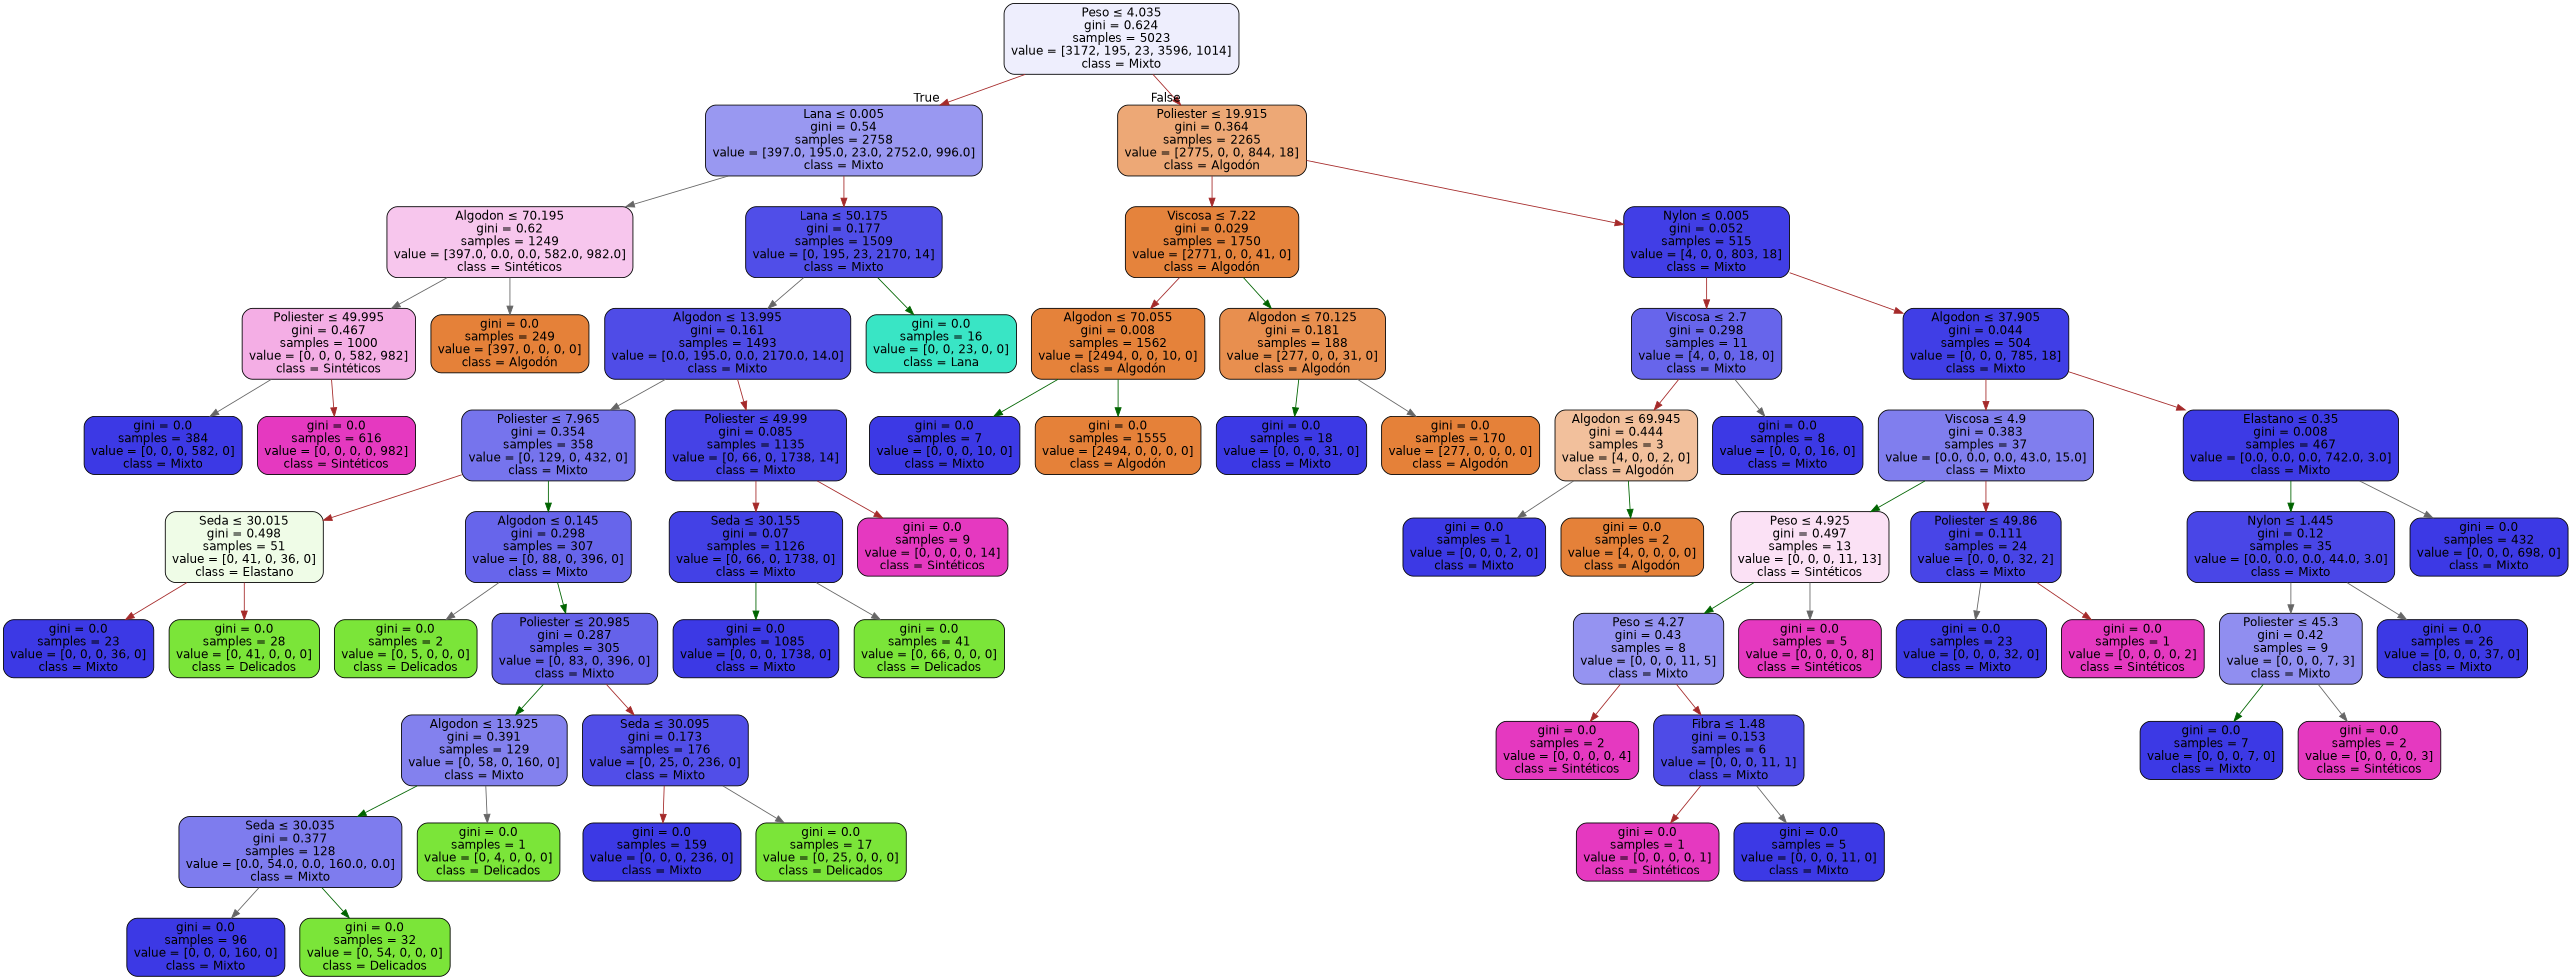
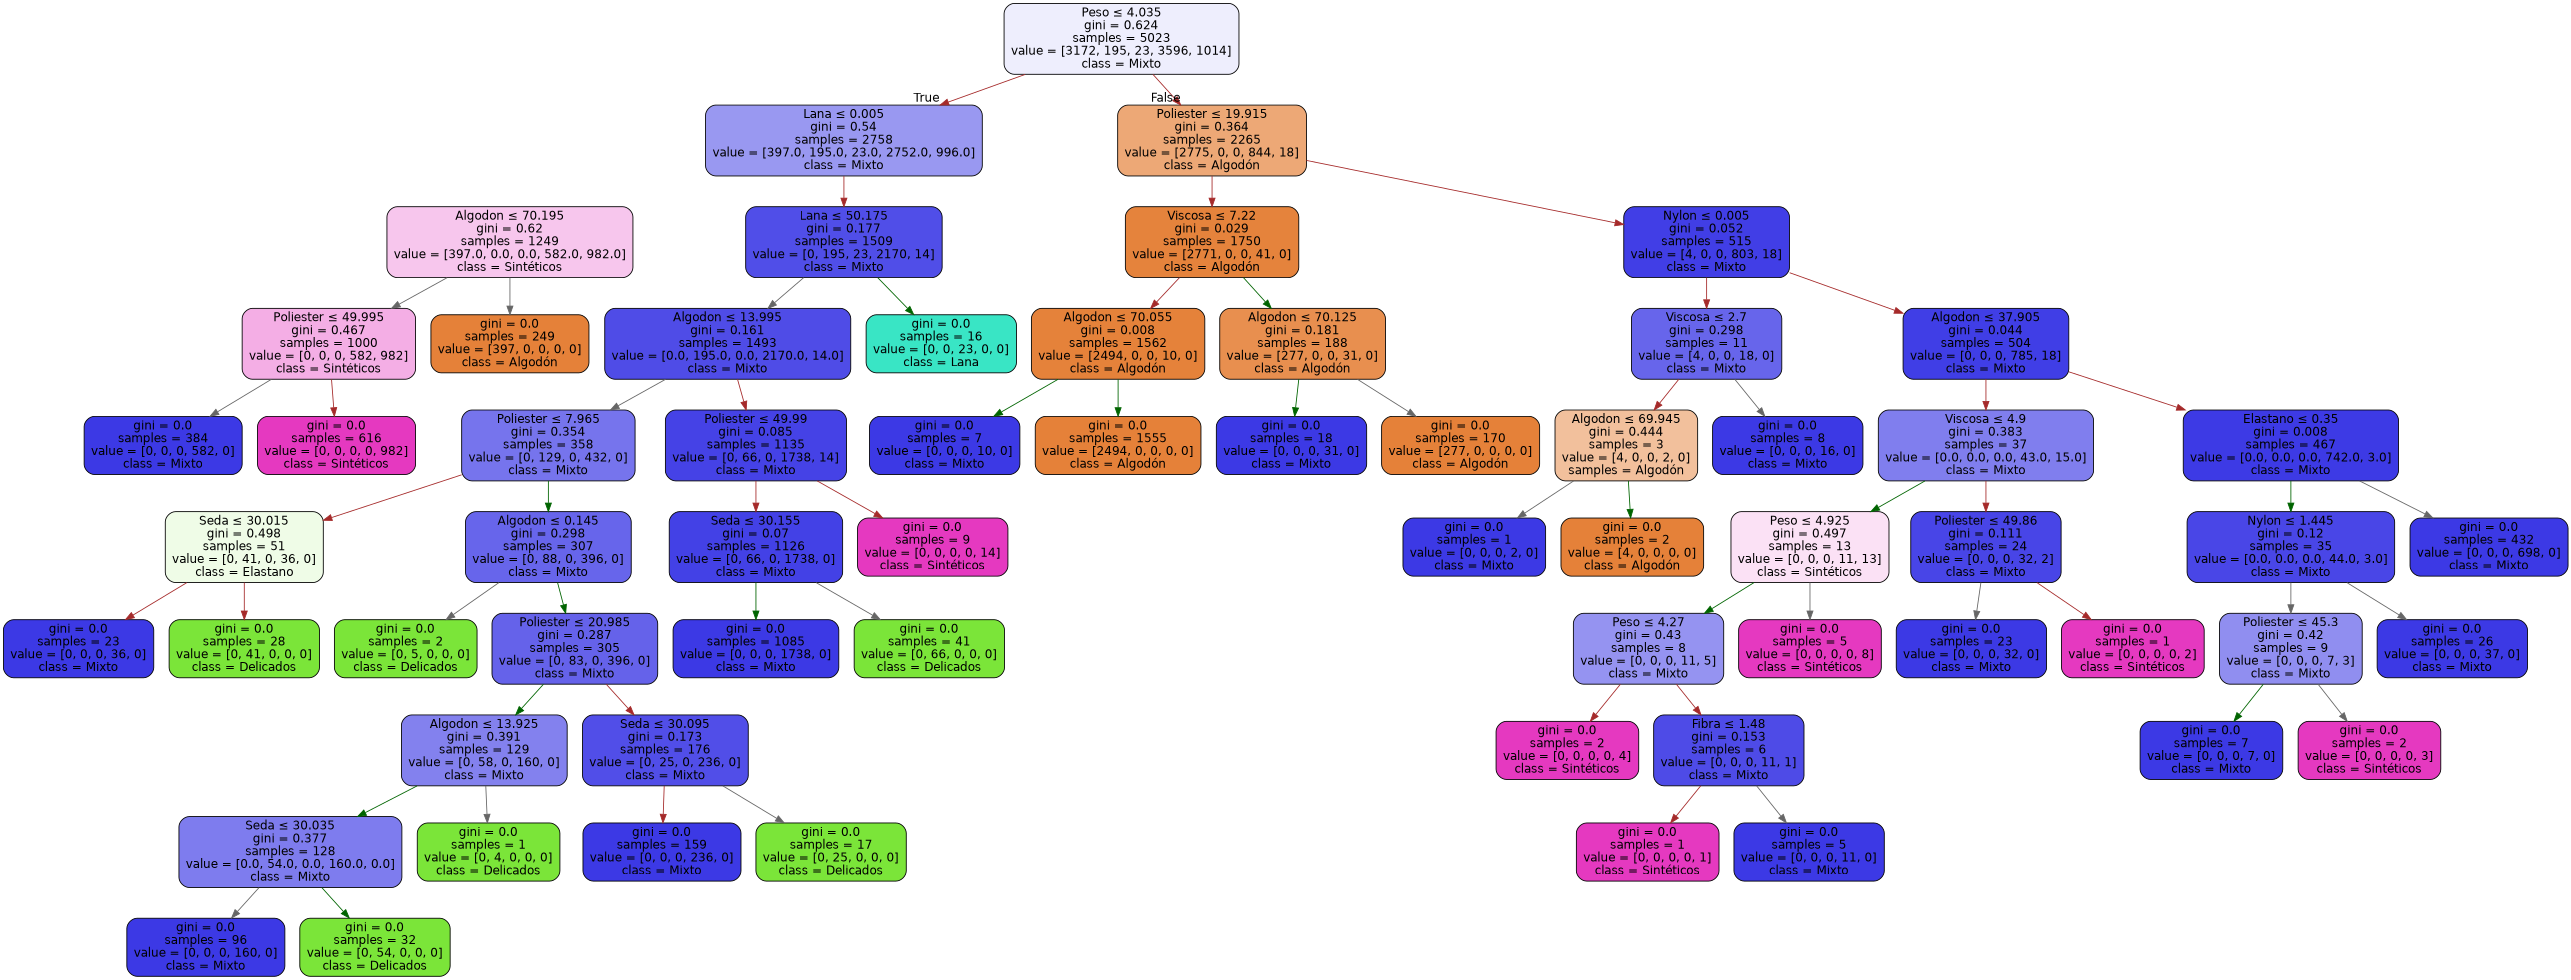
  digraph {
    node [color=black fillcolor="#3c39e5" fontname=helvetica shape=box style="filled, rounded"]
    edge [color=brown fontname=helvetica]
    n1 [fillcolor="#eeeefd" label=<Peso &le; 4.035<br/>gini = 0.624<br/>samples = 5023<br/>value = [3172, 195, 23, 3596, 1014]<br/>class = Mixto>]
    n2 [fillcolor="#9998f1" label=<Lana &le; 0.005<br/>gini = 0.54<br/>samples = 2758<br/>value = [397.0, 195.0, 23.0, 2752.0, 996.0]<br/>class = Mixto>]
    n3 [fillcolor="#eda876" label=<Poliester &le; 19.915<br/>gini = 0.364<br/>samples = 2265<br/>value = [2775, 0, 0, 844, 18]<br/>class = Algodón>]
    n4 [fillcolor="#f7c6ed" label=<Algodon &le; 70.195<br/>gini = 0.62<br/>samples = 1249<br/>value = [397.0, 0.0, 0.0, 582.0, 982.0]<br/>class = Sintéticos>]
    n5 [fillcolor="#504ee8" label=<Lana &le; 50.175<br/>gini = 0.177<br/>samples = 1509<br/>value = [0, 195, 23, 2170, 14]<br/>class = Mixto>]
    n6 [fillcolor="#e5833c" label=<Viscosa &le; 7.22<br/>gini = 0.029<br/>samples = 1750<br/>value = [2771, 0, 0, 41, 0]<br/>class = Algodón>]
    n7 [fillcolor="#413ee6" label=<Nylon &le; 0.005<br/>gini = 0.052<br/>samples = 515<br/>value = [4, 0, 0, 803, 18]<br/>class = Mixto>]
    n8 [fillcolor="#f4aee5" label=<Poliester &le; 49.995<br/>gini = 0.467<br/>samples = 1000<br/>value = [0, 0, 0, 582, 982]<br/>class = Sintéticos>]
    n9 [fillcolor="#e58139" label=<gini = 0.0<br/>samples = 249<br/>value = [397, 0, 0, 0, 0]<br/>class = Algodón>]
    n10 [fillcolor="#4f4ce7" label=<Algodon &le; 13.995<br/>gini = 0.161<br/>samples = 1493<br/>value = [0.0, 195.0, 0.0, 2170.0, 14.0]<br/>class = Mixto>]
    n11 [fillcolor="#39e5c5" label=<gini = 0.0<br/>samples = 16<br/>value = [0, 0, 23, 0, 0]<br/>class = Lana>]
    n12 [label=<gini = 0.0<br/>samples = 384<br/>value = [0, 0, 0, 582, 0]<br/>class = Mixto>]
    n13 [fillcolor="#e539c0" label=<gini = 0.0<br/>samples = 616<br/>value = [0, 0, 0, 0, 982]<br/>class = Sintéticos>]
    n14 [fillcolor="#7674ed" label=<Poliester &le; 7.965<br/>gini = 0.354<br/>samples = 358<br/>value = [0, 129, 0, 432, 0]<br/>class = Mixto>]
    n15 [fillcolor="#4542e6" label=<Poliester &le; 49.99<br/>gini = 0.085<br/>samples = 1135<br/>value = [0, 66, 0, 1738, 14]<br/>class = Mixto>]
    n16 [fillcolor="#effce7" label=<Seda &le; 30.015<br/>gini = 0.498<br/>samples = 51<br/>value = [0, 41, 0, 36, 0]<br/>class = Elastano>]
    n17 [fillcolor="#6765eb" label=<Algodon &le; 0.145<br/>gini = 0.298<br/>samples = 307<br/>value = [0, 88, 0, 396, 0]<br/>class = Mixto>]
    n18 [fillcolor="#4341e6" label=<Seda &le; 30.155<br/>gini = 0.07<br/>samples = 1126<br/>value = [0, 66, 0, 1738, 0]<br/>class = Mixto>]
    n19 [fillcolor="#e539c0" label=<gini = 0.0<br/>samples = 9<br/>value = [0, 0, 0, 0, 14]<br/>class = Sintéticos>]
    n20 [label=<gini = 0.0<br/>samples = 23<br/>value = [0, 0, 0, 36, 0]<br/>class = Mixto>]
    n21 [fillcolor="#7be539" label=<gini = 0.0<br/>samples = 28<br/>value = [0, 41, 0, 0, 0]<br/>class = Delicados>]
    n22 [fillcolor="#7be539" label=<gini = 0.0<br/>samples = 2<br/>value = [0, 5, 0, 0, 0]<br/>class = Delicados>]
    n23 [fillcolor="#6562ea" label=<Poliester &le; 20.985<br/>gini = 0.287<br/>samples = 305<br/>value = [0, 83, 0, 396, 0]<br/>class = Mixto>]
    n24 [fillcolor="#8381ee" label=<Algodon &le; 13.925<br/>gini = 0.391<br/>samples = 129<br/>value = [0, 58, 0, 160, 0]<br/>class = Mixto>]
    n25 [fillcolor="#514ee8" label=<Seda &le; 30.095<br/>gini = 0.173<br/>samples = 176<br/>value = [0, 25, 0, 236, 0]<br/>class = Mixto>]
    n26 [fillcolor="#7e7cee" label=<Seda &le; 30.035<br/>gini = 0.377<br/>samples = 128<br/>value = [0.0, 54.0, 0.0, 160.0, 0.0]<br/>class = Mixto>]
    n27 [fillcolor="#7be539" label=<gini = 0.0<br/>samples = 1<br/>value = [0, 4, 0, 0, 0]<br/>class = Delicados>]
    n28 [label=<gini = 0.0<br/>samples = 159<br/>value = [0, 0, 0, 236, 0]<br/>class = Mixto>]
    n29 [fillcolor="#7be539" label=<gini = 0.0<br/>samples = 17<br/>value = [0, 25, 0, 0, 0]<br/>class = Delicados>]
    n30 [label=<gini = 0.0<br/>samples = 96<br/>value = [0, 0, 0, 160, 0]<br/>class = Mixto>]
    n31 [fillcolor="#7be539" label=<gini = 0.0<br/>samples = 32<br/>value = [0, 54, 0, 0, 0]<br/>class = Delicados>]
    n32 [label=<gini = 0.0<br/>samples = 1085<br/>value = [0, 0, 0, 1738, 0]<br/>class = Mixto>]
    n33 [fillcolor="#7be539" label=<gini = 0.0<br/>samples = 41<br/>value = [0, 66, 0, 0, 0]<br/>class = Delicados>]
    n34 [fillcolor="#e5823a" label=<Algodon &le; 70.055<br/>gini = 0.008<br/>samples = 1562<br/>value = [2494, 0, 0, 10, 0]<br/>class = Algodón>]
    n35 [fillcolor="#e88f4f" label=<Algodon &le; 70.125<br/>gini = 0.181<br/>samples = 188<br/>value = [277, 0, 0, 31, 0]<br/>class = Algodón>]
    n36 [fillcolor="#6765eb" label=<Viscosa &le; 2.7<br/>gini = 0.298<br/>samples = 11<br/>value = [4, 0, 0, 18, 0]<br/>class = Mixto>]
    n37 [fillcolor="#403ee6" label=<Algodon &le; 37.905<br/>gini = 0.044<br/>samples = 504<br/>value = [0, 0, 0, 785, 18]<br/>class = Mixto>]
    n38 [label=<gini = 0.0<br/>samples = 7<br/>value = [0, 0, 0, 10, 0]<br/>class = Mixto>]
    n39 [fillcolor="#e58139" label=<gini = 0.0<br/>samples = 1555<br/>value = [2494, 0, 0, 0, 0]<br/>class = Algodón>]
    n40 [label=<gini = 0.0<br/>samples = 18<br/>value = [0, 0, 0, 31, 0]<br/>class = Mixto>]
    n41 [fillcolor="#e58139" label=<gini = 0.0<br/>samples = 170<br/>value = [277, 0, 0, 0, 0]<br/>class = Algodón>]
-   n42 [fillcolor="#f2c09c" label=<Algodon &le; 69.945<br/>gini = 0.444<br/>samples = 3<br/>value = [4, 0, 0, 2, 0]<br/>class = Algodón>]
+   n42 [fillcolor="#f2c09c" label=<Algodon &le; 69.945<br/>gini = 0.444<br/>samples = 3<br/>value = [4, 0, 0, 2, 0]<br/>samples = Algodón>]
    n43 [label=<gini = 0.0<br/>samples = 8<br/>value = [0, 0, 0, 16, 0]<br/>class = Mixto>]
    n44 [fillcolor="#807eee" label=<Viscosa &le; 4.9<br/>gini = 0.383<br/>samples = 37<br/>value = [0.0, 0.0, 0.0, 43.0, 15.0]<br/>class = Mixto>]
    n45 [fillcolor="#3d3ae5" label=<Elastano &le; 0.35<br/>gini = 0.008<br/>samples = 467<br/>value = [0.0, 0.0, 0.0, 742.0, 3.0]<br/>class = Mixto>]
    n46 [label=<gini = 0.0<br/>samples = 1<br/>value = [0, 0, 0, 2, 0]<br/>class = Mixto>]
    n47 [fillcolor="#e58139" label=<gini = 0.0<br/>samples = 2<br/>value = [4, 0, 0, 0, 0]<br/>class = Algodón>]
    n48 [fillcolor="#fbe1f5" label=<Peso &le; 4.925<br/>gini = 0.497<br/>samples = 13<br/>value = [0, 0, 0, 11, 13]<br/>class = Sintéticos>]
    n49 [fillcolor="#4845e7" label=<Poliester &le; 49.86<br/>gini = 0.111<br/>samples = 24<br/>value = [0, 0, 0, 32, 2]<br/>class = Mixto>]
    n50 [fillcolor="#4946e7" label=<Nylon &le; 1.445<br/>gini = 0.12<br/>samples = 35<br/>value = [0.0, 0.0, 0.0, 44.0, 3.0]<br/>class = Mixto>]
    n51 [label=<gini = 0.0<br/>samples = 432<br/>value = [0, 0, 0, 698, 0]<br/>class = Mixto>]
    n52 [fillcolor="#9593f1" label=<Peso &le; 4.27<br/>gini = 0.43<br/>samples = 8<br/>value = [0, 0, 0, 11, 5]<br/>class = Mixto>]
    n53 [fillcolor="#e539c0" label=<gini = 0.0<br/>samples = 5<br/>value = [0, 0, 0, 0, 8]<br/>class = Sintéticos>]
    n54 [label=<gini = 0.0<br/>samples = 23<br/>value = [0, 0, 0, 32, 0]<br/>class = Mixto>]
    n55 [fillcolor="#e539c0" label=<gini = 0.0<br/>samples = 1<br/>value = [0, 0, 0, 0, 2]<br/>class = Sintéticos>]
    n56 [fillcolor="#e539c0" label=<gini = 0.0<br/>samples = 2<br/>value = [0, 0, 0, 0, 4]<br/>class = Sintéticos>]
    n57 [fillcolor="#4e4be7" label=<Fibra &le; 1.48<br/>gini = 0.153<br/>samples = 6<br/>value = [0, 0, 0, 11, 1]<br/>class = Mixto>]
    n58 [fillcolor="#e539c0" label=<gini = 0.0<br/>samples = 1<br/>value = [0, 0, 0, 0, 1]<br/>class = Sintéticos>]
    n59 [label=<gini = 0.0<br/>samples = 5<br/>value = [0, 0, 0, 11, 0]<br/>class = Mixto>]
    n60 [fillcolor="#908ef0" label=<Poliester &le; 45.3<br/>gini = 0.42<br/>samples = 9<br/>value = [0, 0, 0, 7, 3]<br/>class = Mixto>]
    n61 [label=<gini = 0.0<br/>samples = 26<br/>value = [0, 0, 0, 37, 0]<br/>class = Mixto>]
    n62 [label=<gini = 0.0<br/>samples = 7<br/>value = [0, 0, 0, 7, 0]<br/>class = Mixto>]
    n63 [fillcolor="#e539c0" label=<gini = 0.0<br/>samples = 2<br/>value = [0, 0, 0, 0, 3]<br/>class = Sintéticos>]
    n1 -> n2 [headlabel=True labelangle=45 labeldistance=2.5]
    n1 -> n3 [headlabel=False labelangle=-45 labeldistance=2.5]
-   n2 -> n4 [color=gray40]
    n2 -> n5
    n3 -> n6
    n3 -> n7
    n4 -> n8 [color=gray40]
    n4 -> n9 [color=gray40]
    n5 -> n10 [color=gray40]
    n5 -> n11 [color=darkgreen]
    n6 -> n34
    n6 -> n35 [color=darkgreen]
    n7 -> n36
    n7 -> n37
    n8 -> n12 [color=gray40]
    n8 -> n13
    n10 -> n14 [color=gray40]
    n10 -> n15
    n14 -> n16
    n14 -> n17 [color=darkgreen]
    n15 -> n18
    n15 -> n19
    n16 -> n20
    n16 -> n21
    n17 -> n22 [color=gray40]
    n17 -> n23 [color=darkgreen]
    n18 -> n32 [color=darkgreen]
    n18 -> n33 [color=gray40]
    n23 -> n24 [color=darkgreen]
    n23 -> n25
    n24 -> n26 [color=darkgreen]
    n24 -> n27 [color=gray40]
    n25 -> n28
    n25 -> n29 [color=gray40]
    n26 -> n30 [color=gray40]
    n26 -> n31 [color=darkgreen]
    n34 -> n38 [color=darkgreen]
    n34 -> n39 [color=darkgreen]
    n35 -> n40 [color=darkgreen]
    n35 -> n41 [color=gray40]
    n36 -> n42
    n36 -> n43 [color=gray40]
    n37 -> n44
    n37 -> n45
    n42 -> n46 [color=gray40]
    n42 -> n47 [color=darkgreen]
    n44 -> n48 [color=darkgreen]
    n44 -> n49
    n45 -> n50 [color=darkgreen]
    n45 -> n51 [color=gray40]
    n48 -> n52 [color=darkgreen]
    n48 -> n53 [color=gray40]
    n49 -> n54 [color=gray40]
    n49 -> n55
    n50 -> n60 [color=gray40]
    n50 -> n61 [color=gray40]
    n52 -> n56
    n52 -> n57
    n57 -> n58
    n57 -> n59 [color=gray40]
    n60 -> n62 [color=darkgreen]
    n60 -> n63 [color=gray40]
  }
